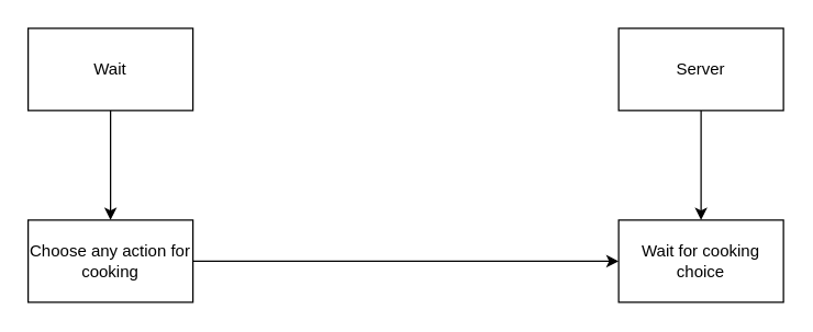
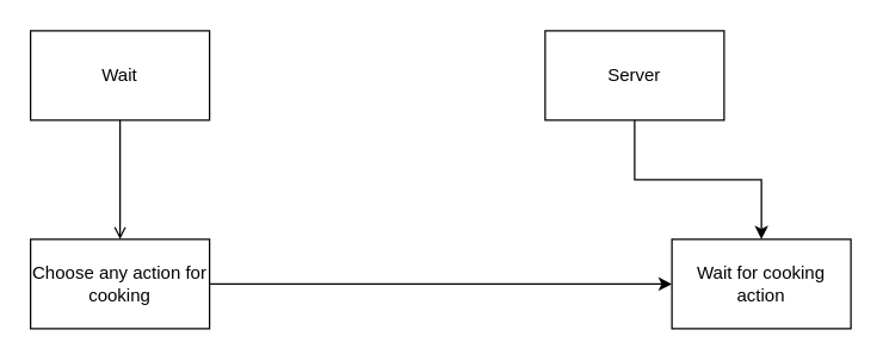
  <mxCell id="0" />
  <mxCell id="1" parent="0" />
- <mxCell id="2" value="" style="edgeStyle=orthogonalEdgeStyle;rounded=0;orthogonalLoop=1;jettySize=auto;html=1;" edge="1" parent="1" source="3" target="7"><mxGeometry relative="1" as="geometry" /></mxCell>
+ <mxCell id="2" value="" style="edgeStyle=orthogonalEdgeStyle;rounded=0;orthogonalLoop=1;jettySize=auto;html=1;endArrow=open;" edge="1" parent="1" source="3" target="7"><mxGeometry relative="1" as="geometry" /></mxCell>
  <mxCell id="3" value="Wait" style="rounded=0;whiteSpace=wrap;html=1;" vertex="1" parent="1"><mxGeometry x="20" y="20" width="120" height="60" as="geometry" /></mxCell>
  <mxCell id="4" value="" style="edgeStyle=orthogonalEdgeStyle;rounded=0;orthogonalLoop=1;jettySize=auto;html=1;" edge="1" parent="1" source="5" target="8"><mxGeometry relative="1" as="geometry" /></mxCell>
- <mxCell id="5" value="Server" style="rounded=0;whiteSpace=wrap;html=1;" vertex="1" parent="1"><mxGeometry x="450" y="20" width="120" height="60" as="geometry" /></mxCell>
+ <mxCell id="5" value="Server" style="rounded=0;whiteSpace=wrap;html=1;" vertex="1" parent="1"><mxGeometry x="365" y="20" width="120" height="60" as="geometry" /></mxCell>
  <mxCell id="6" style="edgeStyle=orthogonalEdgeStyle;rounded=0;orthogonalLoop=1;jettySize=auto;html=1;" edge="1" parent="1" source="7" target="8"><mxGeometry relative="1" as="geometry" /></mxCell>
  <mxCell id="7" value="Choose any action for cooking" style="whiteSpace=wrap;html=1;rounded=0;" vertex="1" parent="1"><mxGeometry x="20" y="160" width="120" height="60" as="geometry" /></mxCell>
- <mxCell id="8" value="Wait for cooking choice" style="rounded=0;whiteSpace=wrap;html=1;" vertex="1" parent="1"><mxGeometry x="450" y="160" width="120" height="60" as="geometry" /></mxCell>
+ <mxCell id="8" value="Wait for cooking action" style="rounded=0;whiteSpace=wrap;html=1;" vertex="1" parent="1"><mxGeometry x="450" y="160" width="120" height="60" as="geometry" /></mxCell>
